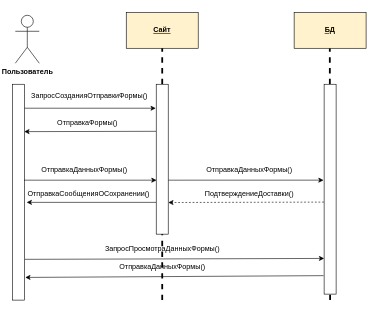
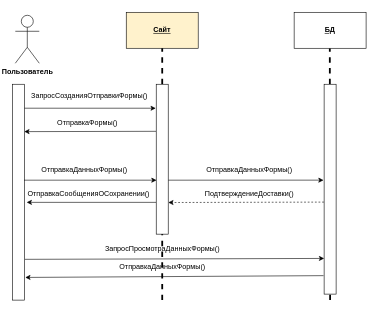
  <mxCell id="0" />
  <mxCell id="1" parent="0" />
  <mxCell id="2" value="" style="endArrow=none;dashed=1;html=1;rounded=0;entryX=0.5;entryY=1;entryDx=0;entryDy=0;jumpSize=7;strokeWidth=3;" parent="1" edge="1"><mxGeometry width="50" height="50" relative="1" as="geometry"><mxPoint x="550" y="500" as="sourcePoint" /><mxPoint x="549.5" y="80" as="targetPoint" /></mxGeometry></mxCell>
  <mxCell id="3" value="Пользователь" style="shape=umlActor;verticalLabelPosition=bottom;verticalAlign=top;html=1;outlineConnect=0;fontStyle=1" parent="1" vertex="1"><mxGeometry x="25" y="25" width="40" height="80" as="geometry" /></mxCell>
  <mxCell id="4" value="Сайт" style="rounded=0;whiteSpace=wrap;html=1;fontStyle=5;fillColor=#fff2cc;" parent="1" vertex="1"><mxGeometry x="210" y="20" width="120" height="60" as="geometry" /></mxCell>
- <mxCell id="5" value="БД" style="rounded=0;whiteSpace=wrap;html=1;fontStyle=5;fillColor=#fff2cc;" parent="1" vertex="1"><mxGeometry x="490" y="20" width="120" height="60" as="geometry" /></mxCell>
+ <mxCell id="5" value="БД" style="rounded=0;whiteSpace=wrap;html=1;fontStyle=5" parent="1" vertex="1"><mxGeometry x="490" y="20" width="120" height="60" as="geometry" /></mxCell>
  <mxCell id="6" value="" style="rounded=0;whiteSpace=wrap;html=1;" parent="1" vertex="1"><mxGeometry x="20" y="140" width="20" height="360" as="geometry" /></mxCell>
  <mxCell id="7" value="" style="rounded=0;whiteSpace=wrap;html=1;" parent="1" vertex="1"><mxGeometry x="540" y="140" width="20" height="350" as="geometry" /></mxCell>
  <mxCell id="8" value="ЗапросСозданияОтправкиФормы()&amp;nbsp;" style="text;html=1;align=center;verticalAlign=middle;resizable=0;points=[];autosize=1;strokeColor=none;fillColor=none;" parent="1" vertex="1"><mxGeometry x="40" y="145" width="220" height="30" as="geometry" /></mxCell>
  <mxCell id="9" value="" style="endArrow=classic;html=1;rounded=0;exitX=1.015;exitY=0.111;exitDx=0;exitDy=0;exitPerimeter=0;entryX=-0.037;entryY=0.16;entryDx=0;entryDy=0;entryPerimeter=0;" parent="1" source="6" target="25" edge="1"><mxGeometry width="50" height="50" relative="1" as="geometry"><mxPoint x="140" y="230" as="sourcePoint" /><mxPoint x="190" y="180" as="targetPoint" /></mxGeometry></mxCell>
  <mxCell id="10" value="" style="endArrow=classic;html=1;rounded=0;exitX=-0.013;exitY=0.314;exitDx=0;exitDy=0;exitPerimeter=0;" parent="1" source="25" edge="1"><mxGeometry width="50" height="50" relative="1" as="geometry"><mxPoint x="39" y="220" as="sourcePoint" /><mxPoint x="40" y="219" as="targetPoint" /></mxGeometry></mxCell>
  <mxCell id="11" value="ОтправкаФормы()" style="text;html=1;align=center;verticalAlign=middle;resizable=0;points=[];autosize=1;strokeColor=none;fillColor=none;" parent="1" vertex="1"><mxGeometry x="85" y="190" width="120" height="30" as="geometry" /></mxCell>
  <mxCell id="12" value="" style="endArrow=classic;html=1;rounded=0;exitX=1.013;exitY=0.114;exitDx=0;exitDy=0;exitPerimeter=0;entryX=0.053;entryY=0.114;entryDx=0;entryDy=0;entryPerimeter=0;" parent="1" edge="1"><mxGeometry width="50" height="50" relative="1" as="geometry"><mxPoint x="39.5" y="300" as="sourcePoint" /><mxPoint x="260.5" y="300" as="targetPoint" /></mxGeometry></mxCell>
  <mxCell id="13" value="ОтправкаДанныхФормы()" style="text;html=1;align=center;verticalAlign=middle;resizable=0;points=[];autosize=1;strokeColor=none;fillColor=none;" parent="1" vertex="1"><mxGeometry x="55" y="268" width="170" height="30" as="geometry" /></mxCell>
  <mxCell id="14" value="" style="endArrow=classic;html=1;rounded=0;exitX=1.013;exitY=0.114;exitDx=0;exitDy=0;exitPerimeter=0;entryX=-0.048;entryY=0.457;entryDx=0;entryDy=0;entryPerimeter=0;" parent="1" target="7" edge="1"><mxGeometry width="50" height="50" relative="1" as="geometry"><mxPoint x="280" y="300" as="sourcePoint" /><mxPoint x="501" y="300" as="targetPoint" /></mxGeometry></mxCell>
  <mxCell id="15" value="ОтправкаДанныхФормы()" style="text;html=1;align=center;verticalAlign=middle;resizable=0;points=[];autosize=1;strokeColor=none;fillColor=none;" parent="1" vertex="1"><mxGeometry x="330" y="268" width="170" height="30" as="geometry" /></mxCell>
  <mxCell id="16" value="" style="endArrow=classic;html=1;rounded=0;exitX=-0.083;exitY=0.227;exitDx=0;exitDy=0;exitPerimeter=0;entryX=1.005;entryY=0.789;entryDx=0;entryDy=0;entryPerimeter=0;dashed=1;" parent="1" target="25" edge="1"><mxGeometry width="50" height="50" relative="1" as="geometry"><mxPoint x="539.66" y="336.55" as="sourcePoint" /><mxPoint x="280" y="338" as="targetPoint" /></mxGeometry></mxCell>
  <mxCell id="17" value="ПодтверждениеДоставки()" style="text;html=1;align=center;verticalAlign=middle;resizable=0;points=[];autosize=1;strokeColor=none;fillColor=none;" parent="1" vertex="1"><mxGeometry x="330" y="308" width="170" height="30" as="geometry" /></mxCell>
  <mxCell id="18" value="" style="endArrow=classic;html=1;rounded=0;exitX=-0.083;exitY=0.227;exitDx=0;exitDy=0;exitPerimeter=0;entryX=1.117;entryY=0.227;entryDx=0;entryDy=0;entryPerimeter=0;" parent="1" edge="1"><mxGeometry width="50" height="50" relative="1" as="geometry"><mxPoint x="260" y="337" as="sourcePoint" /><mxPoint x="44" y="337" as="targetPoint" /></mxGeometry></mxCell>
  <mxCell id="19" value="ОтправкаСообщенияОСохранении()" style="text;html=1;align=center;verticalAlign=middle;resizable=0;points=[];autosize=1;strokeColor=none;fillColor=none;" parent="1" vertex="1"><mxGeometry x="32" y="308" width="230" height="30" as="geometry" /></mxCell>
  <mxCell id="20" value="" style="endArrow=classic;html=1;rounded=0;exitX=1.013;exitY=0.114;exitDx=0;exitDy=0;exitPerimeter=0;entryX=0.003;entryY=0.83;entryDx=0;entryDy=0;entryPerimeter=0;" parent="1" target="7" edge="1"><mxGeometry width="50" height="50" relative="1" as="geometry"><mxPoint x="41" y="432" as="sourcePoint" /><mxPoint x="262" y="432" as="targetPoint" /></mxGeometry></mxCell>
  <mxCell id="21" value="ЗапросПросмотраДанныхФормы()" style="text;html=1;align=center;verticalAlign=middle;resizable=0;points=[];autosize=1;strokeColor=none;fillColor=none;" parent="1" vertex="1"><mxGeometry x="165" y="400" width="210" height="30" as="geometry" /></mxCell>
  <mxCell id="22" value="" style="endArrow=classic;html=1;rounded=0;exitX=-0.05;exitY=0.912;exitDx=0;exitDy=0;exitPerimeter=0;entryX=1.08;entryY=0.895;entryDx=0;entryDy=0;entryPerimeter=0;" parent="1" source="7" target="6" edge="1"><mxGeometry width="50" height="50" relative="1" as="geometry"><mxPoint x="45" y="532" as="sourcePoint" /><mxPoint x="540" y="530" as="targetPoint" /></mxGeometry></mxCell>
  <mxCell id="23" value="ОтправкаДанныхФормы()" style="text;html=1;align=center;verticalAlign=middle;resizable=0;points=[];autosize=1;strokeColor=none;fillColor=none;" parent="1" vertex="1"><mxGeometry x="185" y="430" width="170" height="30" as="geometry" /></mxCell>
  <mxCell id="24" value="" style="endArrow=none;dashed=1;html=1;rounded=0;entryX=0.5;entryY=1;entryDx=0;entryDy=0;jumpSize=7;strokeWidth=3;" parent="1" target="4" edge="1"><mxGeometry width="50" height="50" relative="1" as="geometry"><mxPoint x="270" y="500" as="sourcePoint" /><mxPoint x="280" y="260" as="targetPoint" /></mxGeometry></mxCell>
  <mxCell id="25" value="" style="rounded=0;whiteSpace=wrap;html=1;" parent="1" vertex="1"><mxGeometry x="260" y="140" width="20" height="250" as="geometry" /></mxCell>
